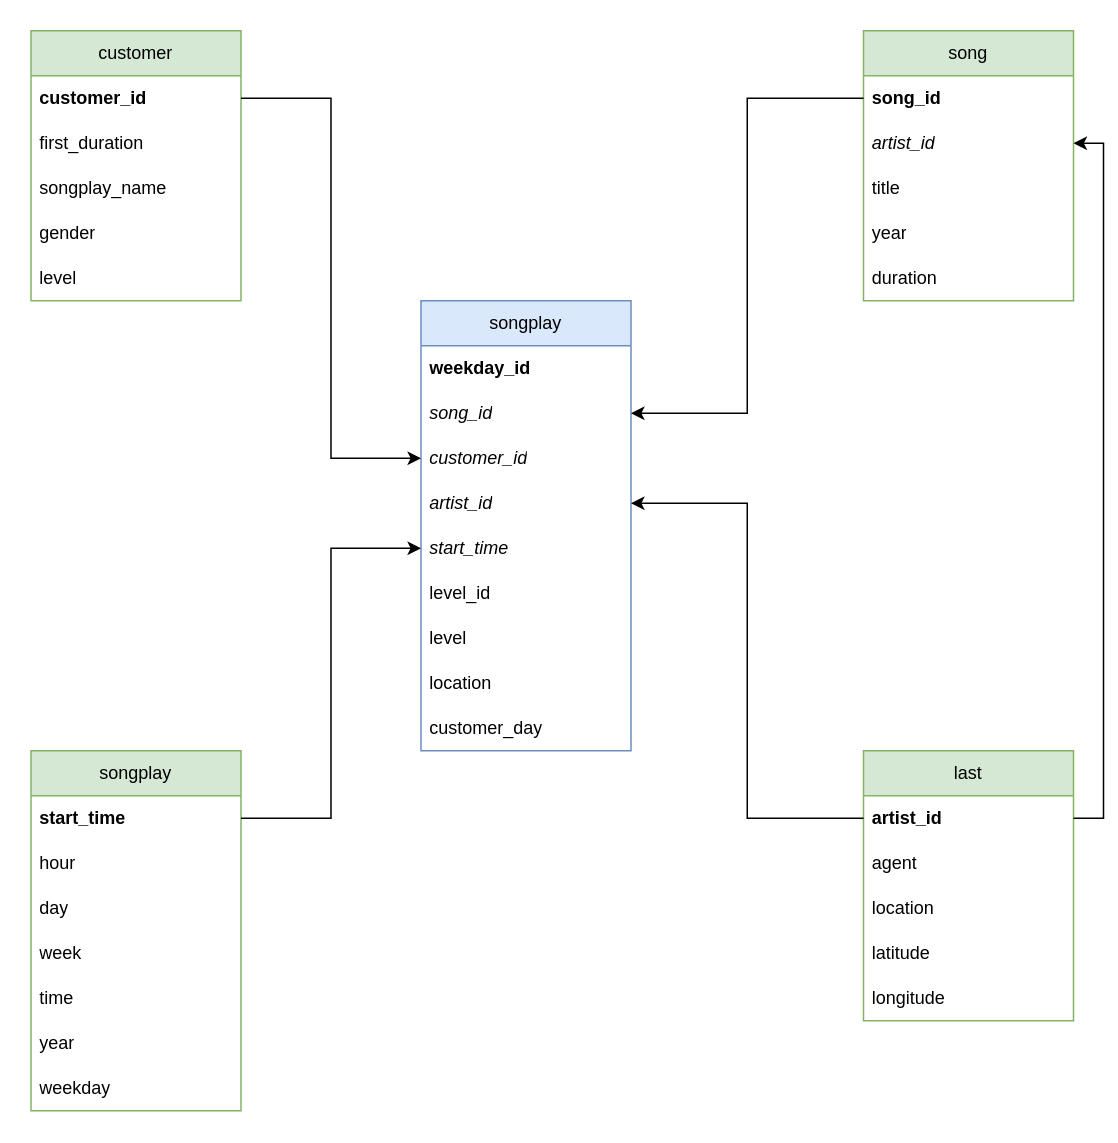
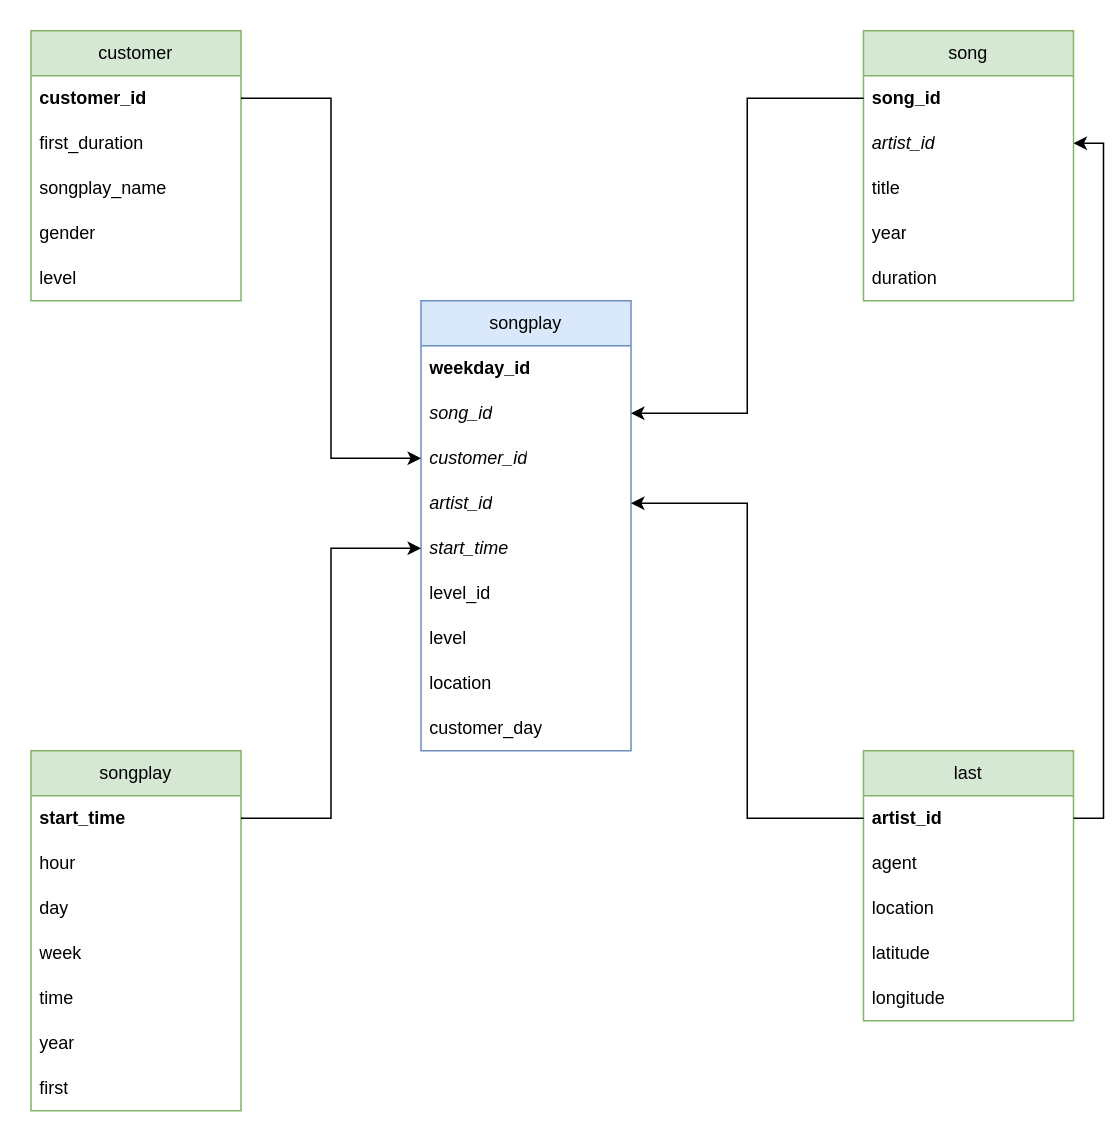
  <mxCell id="0" />
  <mxCell id="1" parent="0" />
  <mxCell id="2" value="songplay" style="swimlane;fontStyle=0;childLayout=stackLayout;horizontal=1;startSize=30;horizontalStack=0;resizeParent=1;resizeParentMax=0;resizeLast=0;collapsible=1;marginBottom=0;whiteSpace=wrap;html=1;fillColor=#dae8fc;strokeColor=#6c8ebf;" vertex="1" parent="1"><mxGeometry x="280" y="200" width="140" height="300" as="geometry"><mxRectangle x="344" y="435" width="83" height="30" as="alternateBounds" /></mxGeometry></mxCell>
  <mxCell id="3" value="&lt;b&gt;weekday_id&lt;/b&gt;" style="text;strokeColor=none;fillColor=none;align=left;verticalAlign=middle;spacingLeft=4;spacingRight=4;overflow=hidden;points=[[0,0.5],[1,0.5]];portConstraint=eastwest;rotatable=0;whiteSpace=wrap;html=1;" vertex="1" parent="2"><mxGeometry y="30" width="140" height="30" as="geometry" /></mxCell>
  <mxCell id="4" value="&lt;i&gt;song_id&lt;/i&gt;" style="text;strokeColor=none;fillColor=none;align=left;verticalAlign=middle;spacingLeft=4;spacingRight=4;overflow=hidden;points=[[0,0.5],[1,0.5]];portConstraint=eastwest;rotatable=0;whiteSpace=wrap;html=1;" vertex="1" parent="2"><mxGeometry y="60" width="140" height="30" as="geometry" /></mxCell>
  <mxCell id="5" value="&lt;i&gt;customer_id&lt;/i&gt;" style="text;strokeColor=none;fillColor=none;align=left;verticalAlign=middle;spacingLeft=4;spacingRight=4;overflow=hidden;points=[[0,0.5],[1,0.5]];portConstraint=eastwest;rotatable=0;whiteSpace=wrap;html=1;" vertex="1" parent="2"><mxGeometry y="90" width="140" height="30" as="geometry" /></mxCell>
  <mxCell id="6" value="&lt;i&gt;artist_id&lt;/i&gt;" style="text;strokeColor=none;fillColor=none;align=left;verticalAlign=middle;spacingLeft=4;spacingRight=4;overflow=hidden;points=[[0,0.5],[1,0.5]];portConstraint=eastwest;rotatable=0;whiteSpace=wrap;html=1;" vertex="1" parent="2"><mxGeometry y="120" width="140" height="30" as="geometry" /></mxCell>
  <mxCell id="7" value="&lt;i&gt;start_time&lt;/i&gt;" style="text;strokeColor=none;fillColor=none;align=left;verticalAlign=middle;spacingLeft=4;spacingRight=4;overflow=hidden;points=[[0,0.5],[1,0.5]];portConstraint=eastwest;rotatable=0;whiteSpace=wrap;html=1;" vertex="1" parent="2"><mxGeometry y="150" width="140" height="30" as="geometry" /></mxCell>
  <mxCell id="8" value="level_id" style="text;strokeColor=none;fillColor=none;align=left;verticalAlign=middle;spacingLeft=4;spacingRight=4;overflow=hidden;points=[[0,0.5],[1,0.5]];portConstraint=eastwest;rotatable=0;whiteSpace=wrap;html=1;" vertex="1" parent="2"><mxGeometry y="180" width="140" height="30" as="geometry" /></mxCell>
  <mxCell id="9" value="level" style="text;strokeColor=none;fillColor=none;align=left;verticalAlign=middle;spacingLeft=4;spacingRight=4;overflow=hidden;points=[[0,0.5],[1,0.5]];portConstraint=eastwest;rotatable=0;whiteSpace=wrap;html=1;" vertex="1" parent="2"><mxGeometry y="210" width="140" height="30" as="geometry" /></mxCell>
  <mxCell id="10" value="location" style="text;strokeColor=none;fillColor=none;align=left;verticalAlign=middle;spacingLeft=4;spacingRight=4;overflow=hidden;points=[[0,0.5],[1,0.5]];portConstraint=eastwest;rotatable=0;whiteSpace=wrap;html=1;" vertex="1" parent="2"><mxGeometry y="240" width="140" height="30" as="geometry" /></mxCell>
  <mxCell id="11" value="customer_day" style="text;strokeColor=none;fillColor=none;align=left;verticalAlign=middle;spacingLeft=4;spacingRight=4;overflow=hidden;points=[[0,0.5],[1,0.5]];portConstraint=eastwest;rotatable=0;whiteSpace=wrap;html=1;" vertex="1" parent="2"><mxGeometry y="270" width="140" height="30" as="geometry" /></mxCell>
  <mxCell id="12" value="customer" style="swimlane;fontStyle=0;childLayout=stackLayout;horizontal=1;startSize=30;horizontalStack=0;resizeParent=1;resizeParentMax=0;resizeLast=0;collapsible=1;marginBottom=0;whiteSpace=wrap;html=1;fillColor=#d5e8d4;strokeColor=#82b366;" vertex="1" parent="1"><mxGeometry x="20" y="20" width="140" height="180" as="geometry"><mxRectangle x="344" y="435" width="83" height="30" as="alternateBounds" /></mxGeometry></mxCell>
  <mxCell id="13" value="&lt;b&gt;customer_id&lt;/b&gt;" style="text;strokeColor=none;fillColor=none;align=left;verticalAlign=middle;spacingLeft=4;spacingRight=4;overflow=hidden;points=[[0,0.5],[1,0.5]];portConstraint=eastwest;rotatable=0;whiteSpace=wrap;html=1;" vertex="1" parent="12"><mxGeometry y="30" width="140" height="30" as="geometry" /></mxCell>
  <mxCell id="14" value="first_duration" style="text;strokeColor=none;fillColor=none;align=left;verticalAlign=middle;spacingLeft=4;spacingRight=4;overflow=hidden;points=[[0,0.5],[1,0.5]];portConstraint=eastwest;rotatable=0;whiteSpace=wrap;html=1;" vertex="1" parent="12"><mxGeometry y="60" width="140" height="30" as="geometry" /></mxCell>
  <mxCell id="15" value="songplay_name" style="text;strokeColor=none;fillColor=none;align=left;verticalAlign=middle;spacingLeft=4;spacingRight=4;overflow=hidden;points=[[0,0.5],[1,0.5]];portConstraint=eastwest;rotatable=0;whiteSpace=wrap;html=1;" vertex="1" parent="12"><mxGeometry y="90" width="140" height="30" as="geometry" /></mxCell>
  <mxCell id="16" value="gender" style="text;strokeColor=none;fillColor=none;align=left;verticalAlign=middle;spacingLeft=4;spacingRight=4;overflow=hidden;points=[[0,0.5],[1,0.5]];portConstraint=eastwest;rotatable=0;whiteSpace=wrap;html=1;" vertex="1" parent="12"><mxGeometry y="120" width="140" height="30" as="geometry" /></mxCell>
  <mxCell id="17" value="level" style="text;strokeColor=none;fillColor=none;align=left;verticalAlign=middle;spacingLeft=4;spacingRight=4;overflow=hidden;points=[[0,0.5],[1,0.5]];portConstraint=eastwest;rotatable=0;whiteSpace=wrap;html=1;" vertex="1" parent="12"><mxGeometry y="150" width="140" height="30" as="geometry" /></mxCell>
  <mxCell id="18" value="song" style="swimlane;fontStyle=0;childLayout=stackLayout;horizontal=1;startSize=30;horizontalStack=0;resizeParent=1;resizeParentMax=0;resizeLast=0;collapsible=1;marginBottom=0;whiteSpace=wrap;html=1;fillColor=#d5e8d4;strokeColor=#82b366;" vertex="1" parent="1"><mxGeometry x="575" y="20" width="140" height="180" as="geometry"><mxRectangle x="344" y="435" width="83" height="30" as="alternateBounds" /></mxGeometry></mxCell>
  <mxCell id="19" value="&lt;b&gt;song_id&lt;/b&gt;" style="text;strokeColor=none;fillColor=none;align=left;verticalAlign=middle;spacingLeft=4;spacingRight=4;overflow=hidden;points=[[0,0.5],[1,0.5]];portConstraint=eastwest;rotatable=0;whiteSpace=wrap;html=1;" vertex="1" parent="18"><mxGeometry y="30" width="140" height="30" as="geometry" /></mxCell>
  <mxCell id="20" value="&lt;i&gt;artist_id&lt;/i&gt;" style="text;strokeColor=none;fillColor=none;align=left;verticalAlign=middle;spacingLeft=4;spacingRight=4;overflow=hidden;points=[[0,0.5],[1,0.5]];portConstraint=eastwest;rotatable=0;whiteSpace=wrap;html=1;" vertex="1" parent="18"><mxGeometry y="60" width="140" height="30" as="geometry" /></mxCell>
  <mxCell id="21" value="title" style="text;strokeColor=none;fillColor=none;align=left;verticalAlign=middle;spacingLeft=4;spacingRight=4;overflow=hidden;points=[[0,0.5],[1,0.5]];portConstraint=eastwest;rotatable=0;whiteSpace=wrap;html=1;" vertex="1" parent="18"><mxGeometry y="90" width="140" height="30" as="geometry" /></mxCell>
  <mxCell id="22" value="year" style="text;strokeColor=none;fillColor=none;align=left;verticalAlign=middle;spacingLeft=4;spacingRight=4;overflow=hidden;points=[[0,0.5],[1,0.5]];portConstraint=eastwest;rotatable=0;whiteSpace=wrap;html=1;" vertex="1" parent="18"><mxGeometry y="120" width="140" height="30" as="geometry" /></mxCell>
  <mxCell id="23" value="duration" style="text;strokeColor=none;fillColor=none;align=left;verticalAlign=middle;spacingLeft=4;spacingRight=4;overflow=hidden;points=[[0,0.5],[1,0.5]];portConstraint=eastwest;rotatable=0;whiteSpace=wrap;html=1;" vertex="1" parent="18"><mxGeometry y="150" width="140" height="30" as="geometry" /></mxCell>
  <mxCell id="24" value="last" style="swimlane;fontStyle=0;childLayout=stackLayout;horizontal=1;startSize=30;horizontalStack=0;resizeParent=1;resizeParentMax=0;resizeLast=0;collapsible=1;marginBottom=0;whiteSpace=wrap;html=1;fillColor=#d5e8d4;strokeColor=#82b366;" vertex="1" parent="1"><mxGeometry x="575" y="500" width="140" height="180" as="geometry"><mxRectangle x="344" y="435" width="83" height="30" as="alternateBounds" /></mxGeometry></mxCell>
  <mxCell id="25" value="&lt;b&gt;artist_id&lt;/b&gt;" style="text;strokeColor=none;fillColor=none;align=left;verticalAlign=middle;spacingLeft=4;spacingRight=4;overflow=hidden;points=[[0,0.5],[1,0.5]];portConstraint=eastwest;rotatable=0;whiteSpace=wrap;html=1;" vertex="1" parent="24"><mxGeometry y="30" width="140" height="30" as="geometry" /></mxCell>
  <mxCell id="26" value="agent" style="text;strokeColor=none;fillColor=none;align=left;verticalAlign=middle;spacingLeft=4;spacingRight=4;overflow=hidden;points=[[0,0.5],[1,0.5]];portConstraint=eastwest;rotatable=0;whiteSpace=wrap;html=1;" vertex="1" parent="24"><mxGeometry y="60" width="140" height="30" as="geometry" /></mxCell>
  <mxCell id="27" value="location" style="text;strokeColor=none;fillColor=none;align=left;verticalAlign=middle;spacingLeft=4;spacingRight=4;overflow=hidden;points=[[0,0.5],[1,0.5]];portConstraint=eastwest;rotatable=0;whiteSpace=wrap;html=1;" vertex="1" parent="24"><mxGeometry y="90" width="140" height="30" as="geometry" /></mxCell>
  <mxCell id="28" value="latitude" style="text;strokeColor=none;fillColor=none;align=left;verticalAlign=middle;spacingLeft=4;spacingRight=4;overflow=hidden;points=[[0,0.5],[1,0.5]];portConstraint=eastwest;rotatable=0;whiteSpace=wrap;html=1;" vertex="1" parent="24"><mxGeometry y="120" width="140" height="30" as="geometry" /></mxCell>
  <mxCell id="29" value="longitude" style="text;strokeColor=none;fillColor=none;align=left;verticalAlign=middle;spacingLeft=4;spacingRight=4;overflow=hidden;points=[[0,0.5],[1,0.5]];portConstraint=eastwest;rotatable=0;whiteSpace=wrap;html=1;" vertex="1" parent="24"><mxGeometry y="150" width="140" height="30" as="geometry" /></mxCell>
  <mxCell id="30" value="songplay" style="swimlane;fontStyle=0;childLayout=stackLayout;horizontal=1;startSize=30;horizontalStack=0;resizeParent=1;resizeParentMax=0;resizeLast=0;collapsible=1;marginBottom=0;whiteSpace=wrap;html=1;fillColor=#d5e8d4;strokeColor=#82b366;" vertex="1" parent="1"><mxGeometry x="20" y="500" width="140" height="240" as="geometry"><mxRectangle x="344" y="435" width="83" height="30" as="alternateBounds" /></mxGeometry></mxCell>
  <mxCell id="31" value="&lt;b&gt;start_time&lt;/b&gt;" style="text;strokeColor=none;fillColor=none;align=left;verticalAlign=middle;spacingLeft=4;spacingRight=4;overflow=hidden;points=[[0,0.5],[1,0.5]];portConstraint=eastwest;rotatable=0;whiteSpace=wrap;html=1;" vertex="1" parent="30"><mxGeometry y="30" width="140" height="30" as="geometry" /></mxCell>
  <mxCell id="32" value="hour" style="text;strokeColor=none;fillColor=none;align=left;verticalAlign=middle;spacingLeft=4;spacingRight=4;overflow=hidden;points=[[0,0.5],[1,0.5]];portConstraint=eastwest;rotatable=0;whiteSpace=wrap;html=1;" vertex="1" parent="30"><mxGeometry y="60" width="140" height="30" as="geometry" /></mxCell>
  <mxCell id="33" value="day" style="text;strokeColor=none;fillColor=none;align=left;verticalAlign=middle;spacingLeft=4;spacingRight=4;overflow=hidden;points=[[0,0.5],[1,0.5]];portConstraint=eastwest;rotatable=0;whiteSpace=wrap;html=1;" vertex="1" parent="30"><mxGeometry y="90" width="140" height="30" as="geometry" /></mxCell>
  <mxCell id="34" value="week" style="text;strokeColor=none;fillColor=none;align=left;verticalAlign=middle;spacingLeft=4;spacingRight=4;overflow=hidden;points=[[0,0.5],[1,0.5]];portConstraint=eastwest;rotatable=0;whiteSpace=wrap;html=1;" vertex="1" parent="30"><mxGeometry y="120" width="140" height="30" as="geometry" /></mxCell>
  <mxCell id="35" value="time" style="text;strokeColor=none;fillColor=none;align=left;verticalAlign=middle;spacingLeft=4;spacingRight=4;overflow=hidden;points=[[0,0.5],[1,0.5]];portConstraint=eastwest;rotatable=0;whiteSpace=wrap;html=1;" vertex="1" parent="30"><mxGeometry y="150" width="140" height="30" as="geometry" /></mxCell>
  <mxCell id="36" value="year" style="text;strokeColor=none;fillColor=none;align=left;verticalAlign=middle;spacingLeft=4;spacingRight=4;overflow=hidden;points=[[0,0.5],[1,0.5]];portConstraint=eastwest;rotatable=0;whiteSpace=wrap;html=1;" vertex="1" parent="30"><mxGeometry y="180" width="140" height="30" as="geometry" /></mxCell>
- <mxCell id="37" value="weekday" style="text;strokeColor=none;fillColor=none;align=left;verticalAlign=middle;spacingLeft=4;spacingRight=4;overflow=hidden;points=[[0,0.5],[1,0.5]];portConstraint=eastwest;rotatable=0;whiteSpace=wrap;html=1;" vertex="1" parent="30"><mxGeometry y="210" width="140" height="30" as="geometry" /></mxCell>
+ <mxCell id="37" value="first" style="text;strokeColor=none;fillColor=none;align=left;verticalAlign=middle;spacingLeft=4;spacingRight=4;overflow=hidden;points=[[0,0.5],[1,0.5]];portConstraint=eastwest;rotatable=0;whiteSpace=wrap;html=1;" vertex="1" parent="30"><mxGeometry y="210" width="140" height="30" as="geometry" /></mxCell>
  <mxCell id="38" style="edgeStyle=orthogonalEdgeStyle;rounded=0;orthogonalLoop=1;jettySize=auto;html=1;exitX=1;exitY=0.5;exitDx=0;exitDy=0;entryX=0;entryY=0.5;entryDx=0;entryDy=0;" edge="1" parent="1" source="13" target="5"><mxGeometry relative="1" as="geometry" /></mxCell>
  <mxCell id="39" style="edgeStyle=orthogonalEdgeStyle;rounded=0;orthogonalLoop=1;jettySize=auto;html=1;exitX=0;exitY=0.5;exitDx=0;exitDy=0;entryX=1;entryY=0.5;entryDx=0;entryDy=0;" edge="1" parent="1" source="19" target="4"><mxGeometry relative="1" as="geometry" /></mxCell>
  <mxCell id="40" style="edgeStyle=orthogonalEdgeStyle;rounded=0;orthogonalLoop=1;jettySize=auto;html=1;exitX=1;exitY=0.5;exitDx=0;exitDy=0;entryX=0;entryY=0.5;entryDx=0;entryDy=0;" edge="1" parent="1" source="31" target="7"><mxGeometry relative="1" as="geometry" /></mxCell>
  <mxCell id="41" style="edgeStyle=orthogonalEdgeStyle;rounded=0;orthogonalLoop=1;jettySize=auto;html=1;exitX=0;exitY=0.5;exitDx=0;exitDy=0;" edge="1" parent="1" source="25" target="6"><mxGeometry relative="1" as="geometry" /></mxCell>
  <mxCell id="42" style="edgeStyle=orthogonalEdgeStyle;rounded=0;orthogonalLoop=1;jettySize=auto;html=1;exitX=1;exitY=0.5;exitDx=0;exitDy=0;entryX=1;entryY=0.5;entryDx=0;entryDy=0;" edge="1" parent="1" source="25" target="20"><mxGeometry relative="1" as="geometry" /></mxCell>
